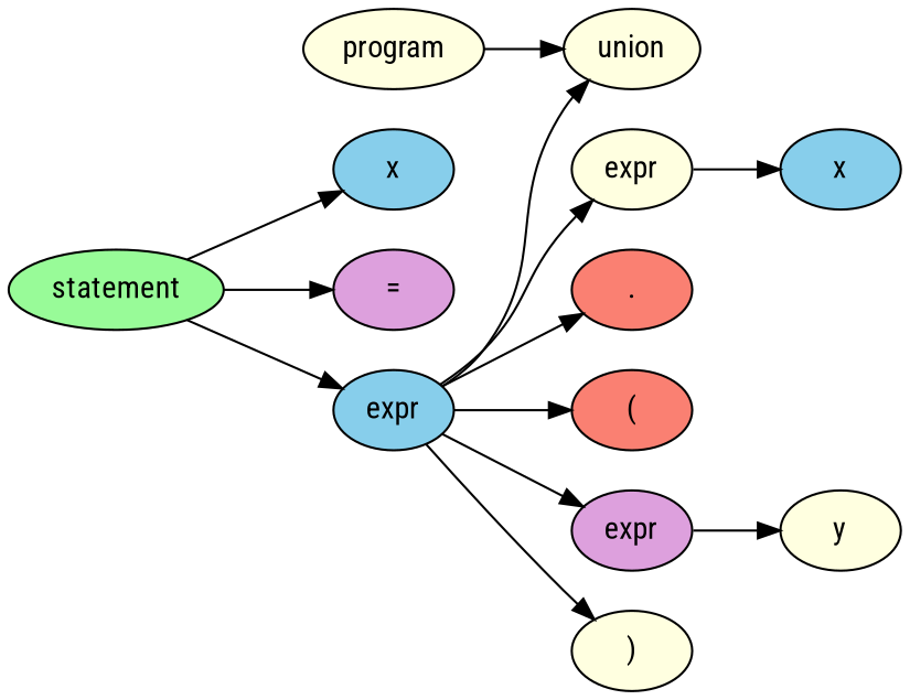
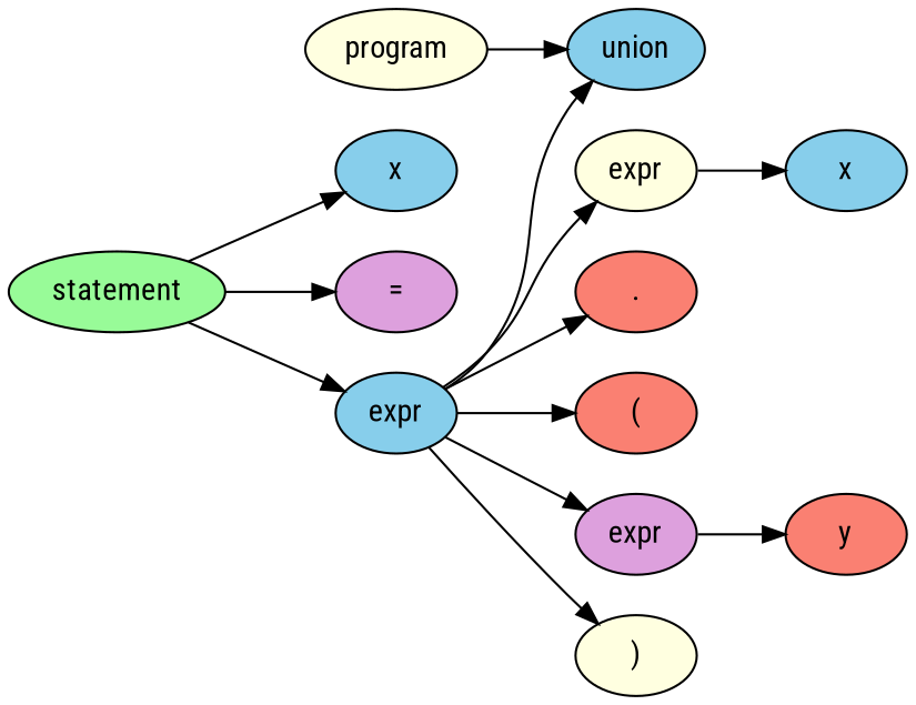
  strict digraph {
    fontname="Roboto Condensed"
    rankdir=LR
    node [fillcolor=skyblue fontname="Roboto Condensed" style=filled]
    edge [fontname="Roboto Condensed"]
    n1 [fillcolor=lightyellow label=program]
-   n2 [fillcolor=lightyellow label=union]
+   n2 [label=union]
    n3 [fillcolor=palegreen label=statement]
    n4 [label=x]
    n5 [fillcolor=plum label="="]
    n6 [label=expr]
    n7 [fillcolor=lightyellow label=expr]
    n8 [fillcolor=salmon label="."]
    n9 [fillcolor=salmon label="("]
    n10 [fillcolor=plum label=expr]
    n11 [fillcolor=lightyellow label=")"]
    n12 [label=x]
-   n13 [fillcolor=lightyellow label=y]
+   n13 [fillcolor=salmon label=y]
    n1 -> n2
    n3 -> n4
    n3 -> n5
    n3 -> n6
    n6 -> n2
    n6 -> n7
    n6 -> n8
    n6 -> n9
    n6 -> n10
    n6 -> n11
    n7 -> n12
    n10 -> n13
  }
